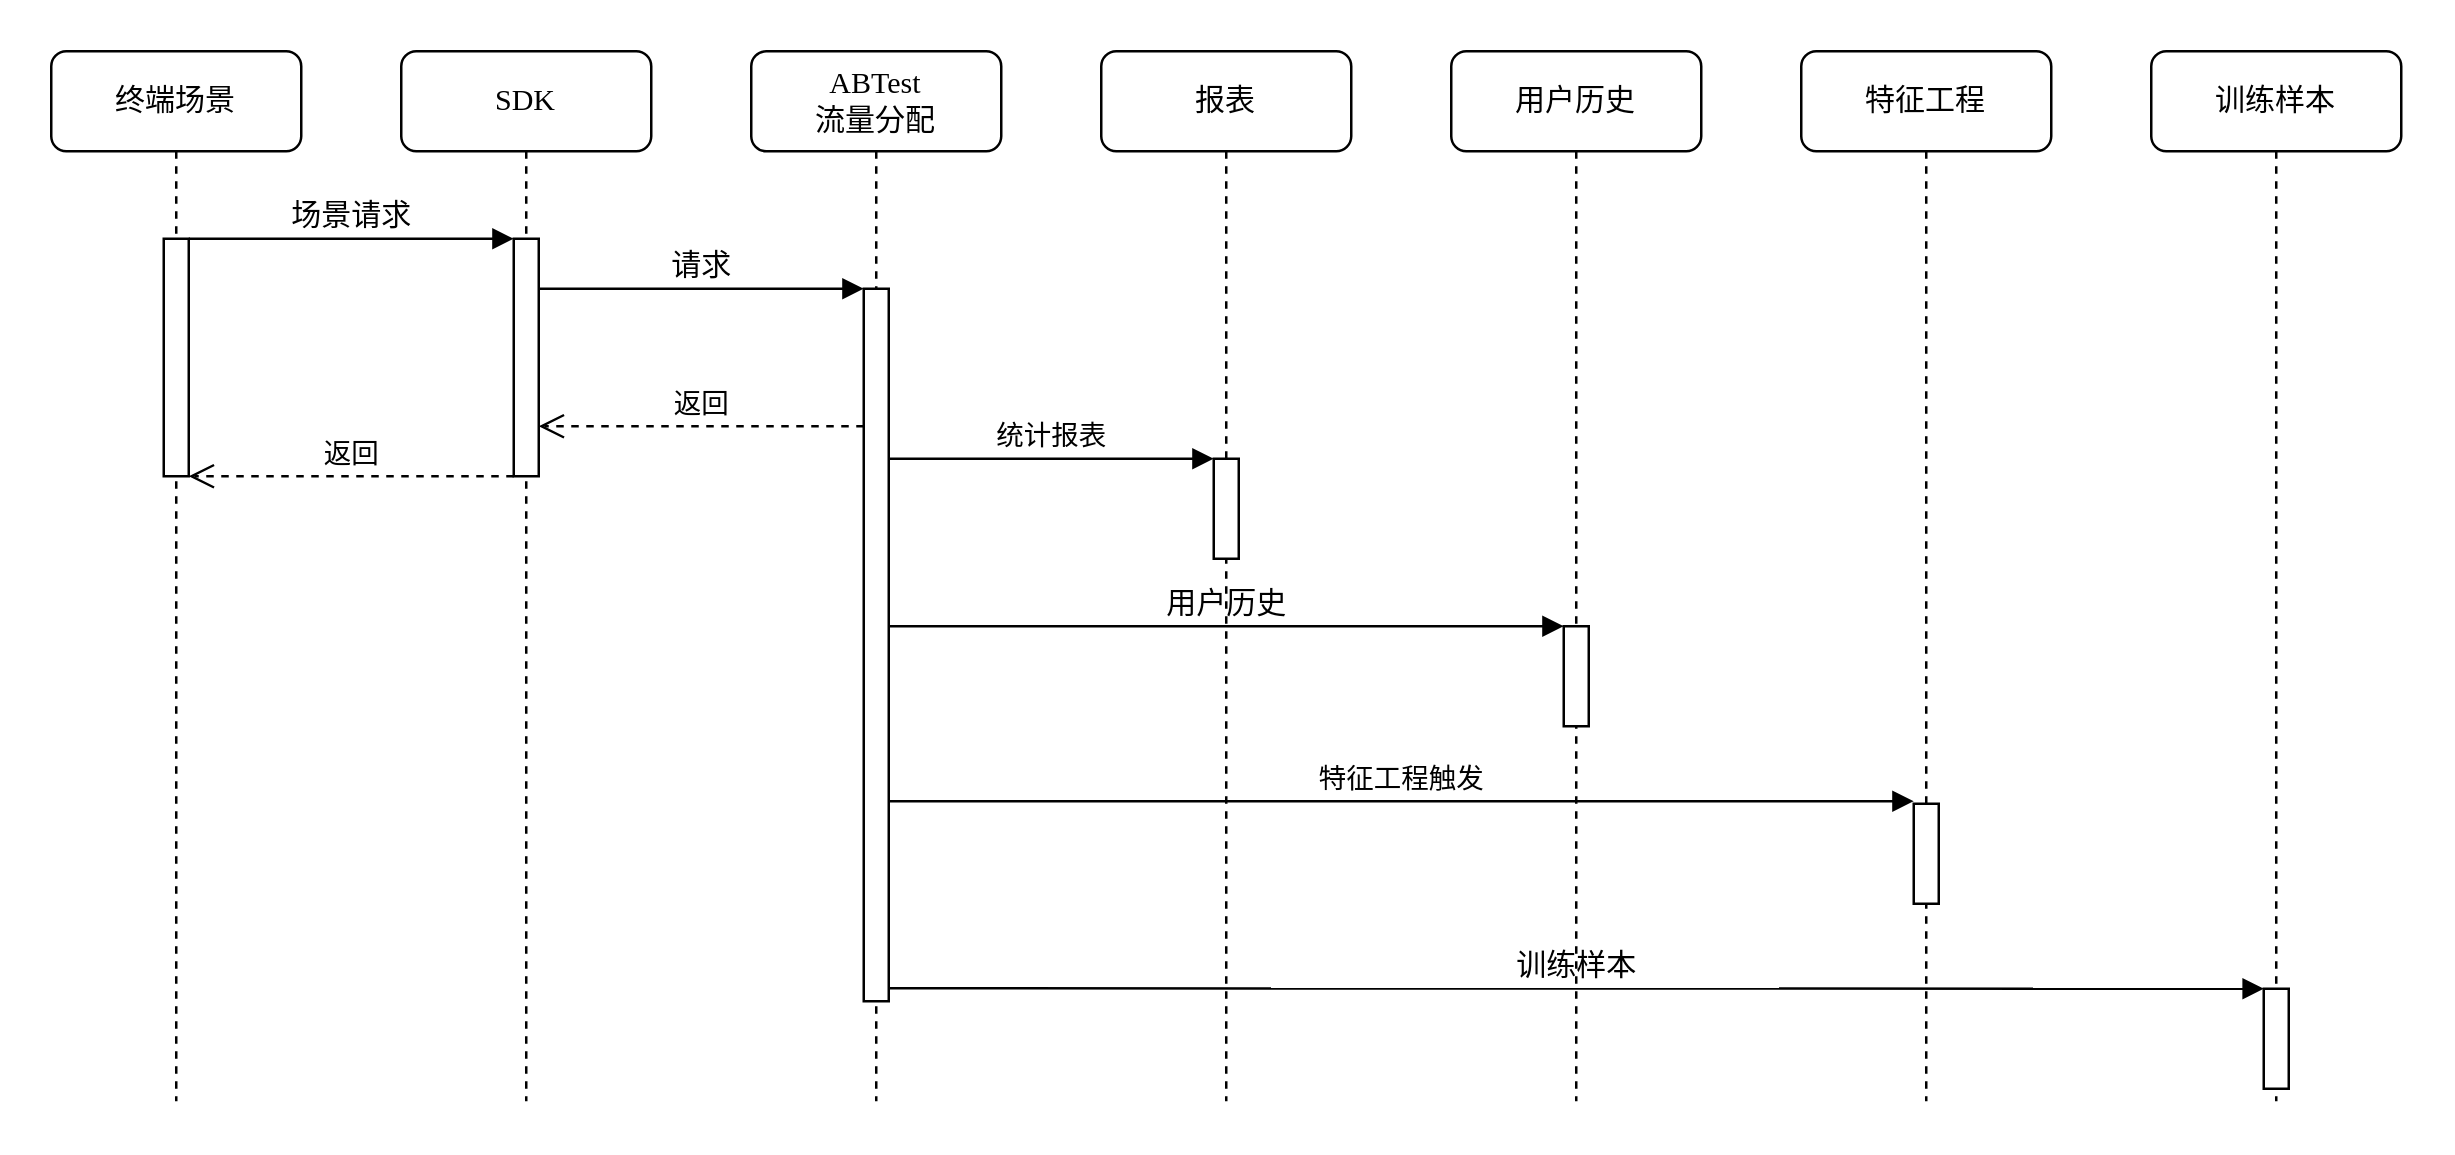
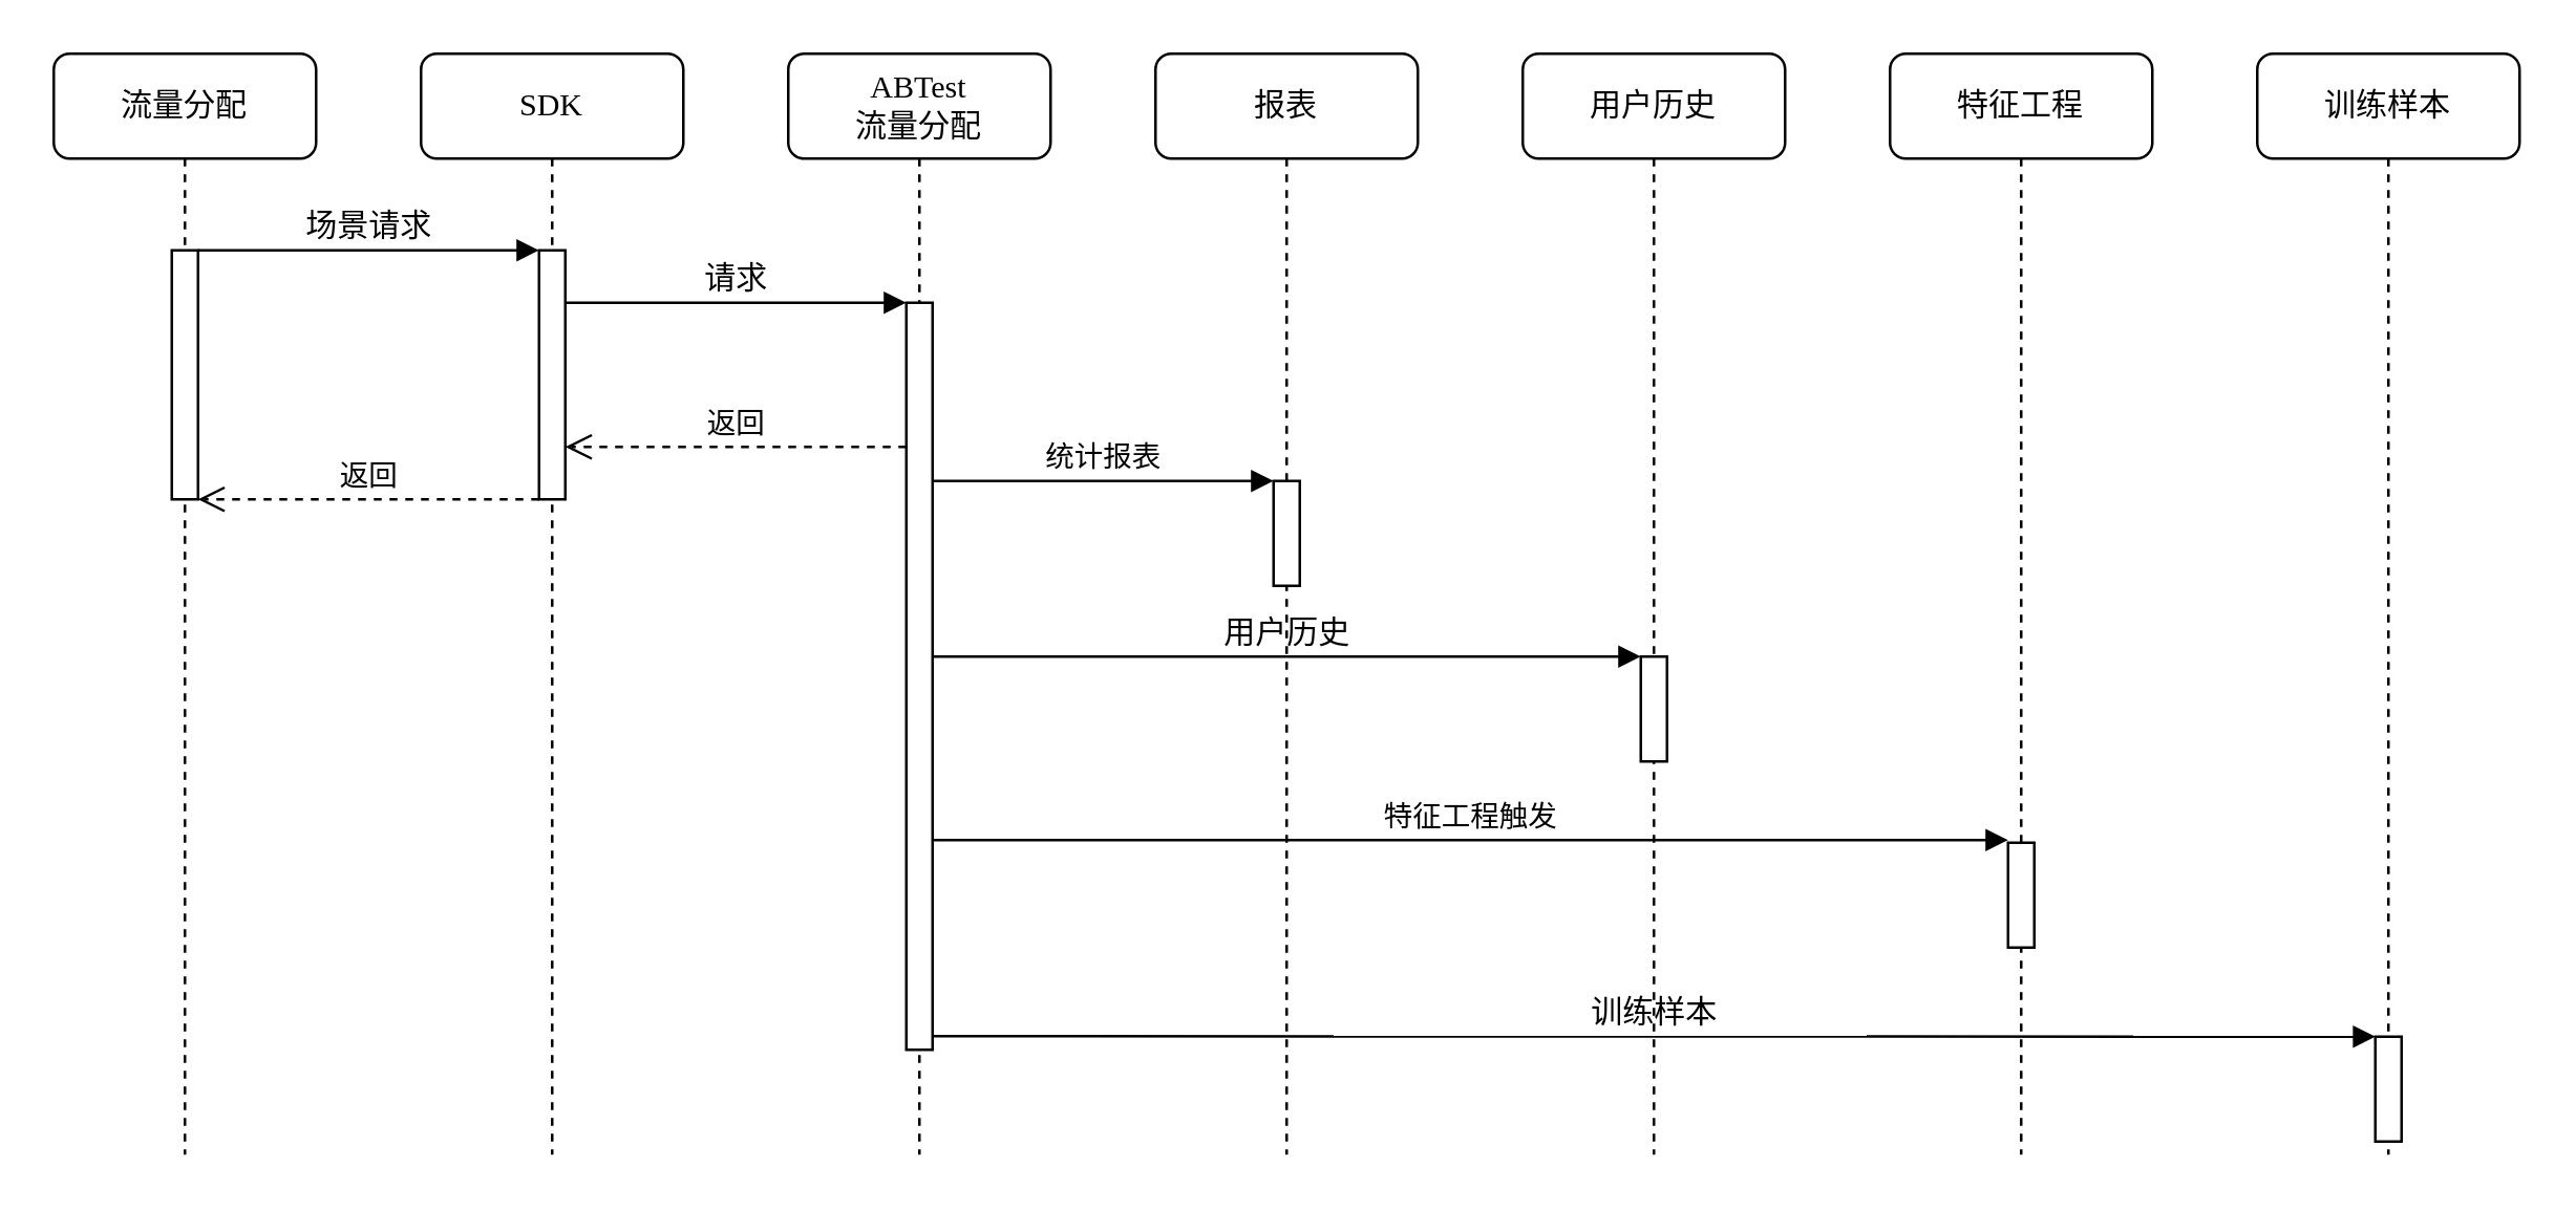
  <mxCell id="0" />
  <mxCell id="1" parent="0" />
  <mxCell id="2" value="SDK" style="shape=umlLifeline;perimeter=lifelinePerimeter;whiteSpace=wrap;html=1;container=1;collapsible=0;recursiveResize=0;outlineConnect=0;rounded=1;shadow=0;comic=0;labelBackgroundColor=none;strokeColor=#000000;strokeWidth=1;fillColor=#FFFFFF;fontFamily=Verdana;fontSize=12;fontColor=#000000;align=center;" parent="1" vertex="1"><mxGeometry x="160" y="20" width="100" height="420" as="geometry" /></mxCell>
  <mxCell id="3" value="" style="html=1;points=[];perimeter=orthogonalPerimeter;rounded=0;shadow=0;comic=0;labelBackgroundColor=none;strokeColor=#000000;strokeWidth=1;fillColor=#FFFFFF;fontFamily=Verdana;fontSize=12;fontColor=#000000;align=center;" parent="2" vertex="1"><mxGeometry x="45" y="75" width="10" height="95" as="geometry" /></mxCell>
  <mxCell id="4" value="ABTest&lt;br&gt;流量分配" style="shape=umlLifeline;perimeter=lifelinePerimeter;whiteSpace=wrap;html=1;container=1;collapsible=0;recursiveResize=0;outlineConnect=0;rounded=1;shadow=0;comic=0;labelBackgroundColor=none;strokeColor=#000000;strokeWidth=1;fillColor=#FFFFFF;fontFamily=Verdana;fontSize=12;fontColor=#000000;align=center;" parent="1" vertex="1"><mxGeometry x="300" y="20" width="100" height="420" as="geometry" /></mxCell>
  <mxCell id="5" value="" style="html=1;points=[];perimeter=orthogonalPerimeter;rounded=0;shadow=0;comic=0;labelBackgroundColor=none;strokeColor=#000000;strokeWidth=1;fillColor=#FFFFFF;fontFamily=Verdana;fontSize=12;fontColor=#000000;align=center;" parent="4" vertex="1"><mxGeometry x="45" y="95" width="10" height="285" as="geometry" /></mxCell>
  <mxCell id="6" value="用户历史" style="shape=umlLifeline;perimeter=lifelinePerimeter;whiteSpace=wrap;html=1;container=1;collapsible=0;recursiveResize=0;outlineConnect=0;rounded=1;shadow=0;comic=0;labelBackgroundColor=none;strokeColor=#000000;strokeWidth=1;fillColor=#FFFFFF;fontFamily=Verdana;fontSize=12;fontColor=#000000;align=center;" parent="1" vertex="1"><mxGeometry x="580" y="20" width="100" height="420" as="geometry" /></mxCell>
  <mxCell id="7" value="特征工程" style="shape=umlLifeline;perimeter=lifelinePerimeter;whiteSpace=wrap;html=1;container=1;collapsible=0;recursiveResize=0;outlineConnect=0;rounded=1;shadow=0;comic=0;labelBackgroundColor=none;strokeColor=#000000;strokeWidth=1;fillColor=#FFFFFF;fontFamily=Verdana;fontSize=12;fontColor=#000000;align=center;" parent="1" vertex="1"><mxGeometry x="720" y="20" width="100" height="420" as="geometry" /></mxCell>
  <mxCell id="8" value="" style="html=1;points=[];perimeter=orthogonalPerimeter;rounded=0;shadow=0;comic=0;labelBackgroundColor=none;strokeColor=#000000;strokeWidth=1;fillColor=#FFFFFF;fontFamily=Verdana;fontSize=12;fontColor=#000000;align=center;" vertex="1" parent="7"><mxGeometry x="45" y="301" width="10" height="40" as="geometry" /></mxCell>
  <mxCell id="9" value="训练样本" style="shape=umlLifeline;perimeter=lifelinePerimeter;whiteSpace=wrap;html=1;container=1;collapsible=0;recursiveResize=0;outlineConnect=0;rounded=1;shadow=0;comic=0;labelBackgroundColor=none;strokeColor=#000000;strokeWidth=1;fillColor=#FFFFFF;fontFamily=Verdana;fontSize=12;fontColor=#000000;align=center;" parent="1" vertex="1"><mxGeometry x="860" y="20" width="100" height="420" as="geometry" /></mxCell>
  <mxCell id="10" value="" style="html=1;points=[];perimeter=orthogonalPerimeter;rounded=0;shadow=0;comic=0;labelBackgroundColor=none;strokeColor=#000000;strokeWidth=1;fillColor=#FFFFFF;fontFamily=Verdana;fontSize=12;fontColor=#000000;align=center;" vertex="1" parent="9"><mxGeometry x="45" y="375" width="10" height="40" as="geometry" /></mxCell>
- <mxCell id="11" value="终端场景" style="shape=umlLifeline;perimeter=lifelinePerimeter;whiteSpace=wrap;html=1;container=1;collapsible=0;recursiveResize=0;outlineConnect=0;rounded=1;shadow=0;comic=0;labelBackgroundColor=none;strokeColor=#000000;strokeWidth=1;fillColor=#FFFFFF;fontFamily=Verdana;fontSize=12;fontColor=#000000;align=center;" parent="1" vertex="1"><mxGeometry x="20" y="20" width="100" height="420" as="geometry" /></mxCell>
+ <mxCell id="11" value="流量分配" style="shape=umlLifeline;perimeter=lifelinePerimeter;whiteSpace=wrap;html=1;container=1;collapsible=0;recursiveResize=0;outlineConnect=0;rounded=1;shadow=0;comic=0;labelBackgroundColor=none;strokeColor=#000000;strokeWidth=1;fillColor=#FFFFFF;fontFamily=Verdana;fontSize=12;fontColor=#000000;align=center;" parent="1" vertex="1"><mxGeometry x="20" y="20" width="100" height="420" as="geometry" /></mxCell>
  <mxCell id="12" value="" style="html=1;points=[];perimeter=orthogonalPerimeter;rounded=0;shadow=0;comic=0;labelBackgroundColor=none;strokeColor=#000000;strokeWidth=1;fillColor=#FFFFFF;fontFamily=Verdana;fontSize=12;fontColor=#000000;align=center;" parent="11" vertex="1"><mxGeometry x="45" y="75" width="10" height="95" as="geometry" /></mxCell>
  <mxCell id="13" value="" style="html=1;points=[];perimeter=orthogonalPerimeter;rounded=0;shadow=0;comic=0;labelBackgroundColor=none;strokeColor=#000000;strokeWidth=1;fillColor=#FFFFFF;fontFamily=Verdana;fontSize=12;fontColor=#000000;align=center;" parent="1" vertex="1"><mxGeometry x="625" y="250" width="10" height="40" as="geometry" /></mxCell>
  <mxCell id="14" value="用户历史" style="html=1;verticalAlign=bottom;endArrow=block;labelBackgroundColor=none;fontFamily=Verdana;fontSize=12;edgeStyle=elbowEdgeStyle;elbow=vertical;" parent="1" target="13" edge="1"><mxGeometry relative="1" as="geometry"><mxPoint x="355" y="250" as="sourcePoint" /><Array as="points"><mxPoint x="380" y="250" /></Array></mxGeometry></mxCell>
  <mxCell id="15" value="训练样本" style="html=1;verticalAlign=bottom;endArrow=block;entryX=0;entryY=0;labelBackgroundColor=none;fontFamily=Verdana;fontSize=12;edgeStyle=elbowEdgeStyle;elbow=vertical;" parent="1" edge="1"><mxGeometry relative="1" as="geometry"><mxPoint x="355" y="394.828" as="sourcePoint" /><mxPoint x="905.069" y="394.828" as="targetPoint" /></mxGeometry></mxCell>
  <mxCell id="16" value="场景请求" style="html=1;verticalAlign=bottom;endArrow=block;entryX=0;entryY=0;labelBackgroundColor=none;fontFamily=Verdana;fontSize=12;edgeStyle=elbowEdgeStyle;elbow=vertical;" parent="1" source="12" target="3" edge="1"><mxGeometry relative="1" as="geometry"><mxPoint x="140" y="105" as="sourcePoint" /></mxGeometry></mxCell>
  <mxCell id="17" value="请求" style="html=1;verticalAlign=bottom;endArrow=block;entryX=0;entryY=0;labelBackgroundColor=none;fontFamily=Verdana;fontSize=12;edgeStyle=elbowEdgeStyle;elbow=vertical;" parent="1" source="3" target="5" edge="1"><mxGeometry relative="1" as="geometry"><mxPoint x="290" y="115" as="sourcePoint" /></mxGeometry></mxCell>
  <mxCell id="18" value="特征工程触发" style="html=1;verticalAlign=bottom;endArrow=block;" edge="1" parent="1"><mxGeometry width="80" relative="1" as="geometry"><mxPoint x="355" y="320" as="sourcePoint" /><mxPoint x="765" y="320" as="targetPoint" /></mxGeometry></mxCell>
  <mxCell id="19" value="返回" style="html=1;verticalAlign=bottom;endArrow=open;dashed=1;endSize=8;" edge="1" parent="1" source="5" target="3"><mxGeometry relative="1" as="geometry"><mxPoint x="370" y="495" as="sourcePoint" /><mxPoint x="290" y="495" as="targetPoint" /><Array as="points"><mxPoint x="280" y="170" /></Array></mxGeometry></mxCell>
  <mxCell id="20" value="报表" style="shape=umlLifeline;perimeter=lifelinePerimeter;whiteSpace=wrap;html=1;container=1;collapsible=0;recursiveResize=0;outlineConnect=0;rounded=1;shadow=0;comic=0;labelBackgroundColor=none;strokeColor=#000000;strokeWidth=1;fillColor=#FFFFFF;fontFamily=Verdana;fontSize=12;fontColor=#000000;align=center;" vertex="1" parent="1"><mxGeometry x="440" y="20" width="100" height="420" as="geometry" /></mxCell>
  <mxCell id="21" value="" style="html=1;points=[];perimeter=orthogonalPerimeter;rounded=0;shadow=0;comic=0;labelBackgroundColor=none;strokeColor=#000000;strokeWidth=1;fillColor=#FFFFFF;fontFamily=Verdana;fontSize=12;fontColor=#000000;align=center;" vertex="1" parent="20"><mxGeometry x="45" y="163" width="10" height="40" as="geometry" /></mxCell>
  <mxCell id="22" value="统计报表" style="html=1;verticalAlign=bottom;endArrow=block;" edge="1" parent="20" target="21"><mxGeometry width="80" relative="1" as="geometry"><mxPoint x="-85" y="163" as="sourcePoint" /><mxPoint x="-10" y="173" as="targetPoint" /></mxGeometry></mxCell>
  <mxCell id="23" value="返回" style="html=1;verticalAlign=bottom;endArrow=open;dashed=1;endSize=8;" edge="1" parent="1" source="3" target="12"><mxGeometry relative="1" as="geometry"><mxPoint x="210" y="210" as="sourcePoint" /><mxPoint x="130" y="210" as="targetPoint" /><Array as="points"><mxPoint x="140" y="190" /></Array></mxGeometry></mxCell>
